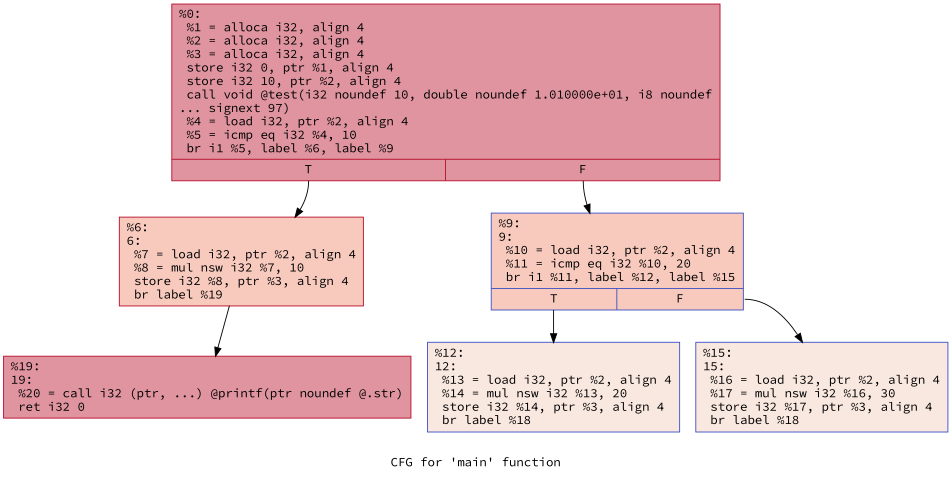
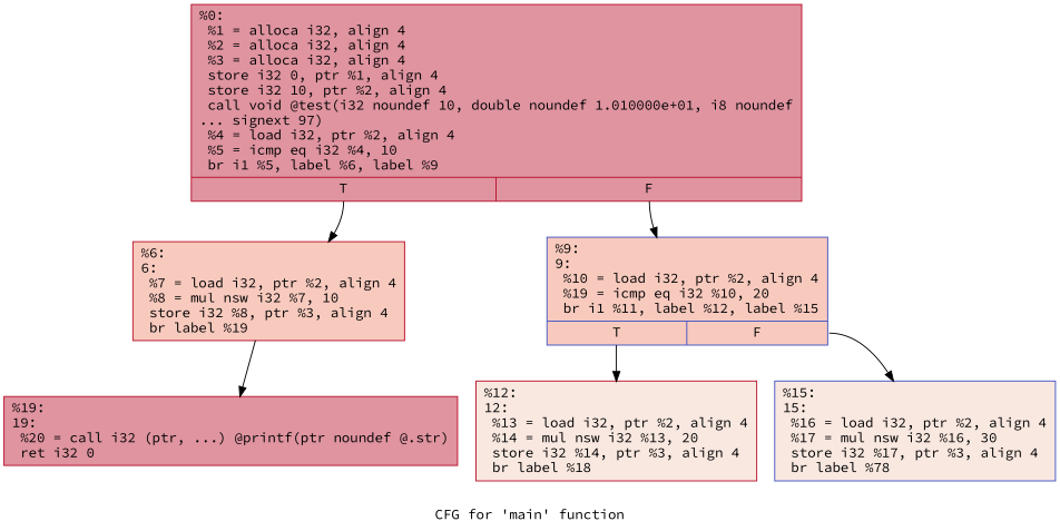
  digraph {
    fontname="Source Code Pro"
    label="CFG for 'main' function"
    node [color="#b70d28ff" fillcolor="#b70d2870" fontname="Source Code Pro" shape=record style=filled]
    edge [fontname="Source Code Pro" tailport=s0]
    n1 [label="{%0:\l  %1 = alloca i32, align 4\l  %2 = alloca i32, align 4\l  %3 = alloca i32, align 4\l  store i32 0, ptr %1, align 4\l  store i32 10, ptr %2, align 4\l  call void @test(i32 noundef 10, double noundef 1.010000e+01, i8 noundef\l... signext 97)\l  %4 = load i32, ptr %2, align 4\l  %5 = icmp eq i32 %4, 10\l  br i1 %5, label %6, label %9\l|{<s0>T|<s1>F}}"]
    n2 [fillcolor="#ef886b70" label="{%6:\l6:                                                \l  %7 = load i32, ptr %2, align 4\l  %8 = mul nsw i32 %7, 10\l  store i32 %8, ptr %3, align 4\l  br label %19\l}"]
-   n3 [color="#3d50c3ff" fillcolor="#ef886b70" label="{%9:\l9:                                                \l  %10 = load i32, ptr %2, align 4\l  %11 = icmp eq i32 %10, 20\l  br i1 %11, label %12, label %15\l|{<s0>T|<s1>F}}"]
+   n3 [color="#3d50c3ff" fillcolor="#ef886b70" label="{%9:\l9:                                                \l  %10 = load i32, ptr %2, align 4\l  %19 = icmp eq i32 %10, 20\l  br i1 %11, label %12, label %15\l|{<s0>T|<s1>F}}"]
    n4 [label="{%19:\l19:                                               \l  %20 = call i32 (ptr, ...) @printf(ptr noundef @.str)\l  ret i32 0\l}"]
-   n5 [color="#3d50c3ff" fillcolor="#f1ccb870" label="{%12:\l12:                                               \l  %13 = load i32, ptr %2, align 4\l  %14 = mul nsw i32 %13, 20\l  store i32 %14, ptr %3, align 4\l  br label %18\l}"]
-   n6 [color="#3d50c3ff" fillcolor="#f1ccb870" label="{%15:\l15:                                               \l  %16 = load i32, ptr %2, align 4\l  %17 = mul nsw i32 %16, 30\l  store i32 %17, ptr %3, align 4\l  br label %18\l}"]
+   n5 [fillcolor="#f1ccb870" label="{%12:\l12:                                               \l  %13 = load i32, ptr %2, align 4\l  %14 = mul nsw i32 %13, 20\l  store i32 %14, ptr %3, align 4\l  br label %18\l}"]
+   n6 [color="#3d50c3ff" fillcolor="#f1ccb870" label="{%15:\l15:                                               \l  %16 = load i32, ptr %2, align 4\l  %17 = mul nsw i32 %16, 30\l  store i32 %17, ptr %3, align 4\l  br label %78\l}"]
    n1 -> n2
    n1 -> n3 [tailport=s1]
    n2 -> n4 [tailport=""]
    n3 -> n5
    n3 -> n6 [tailport=s1]
  }
